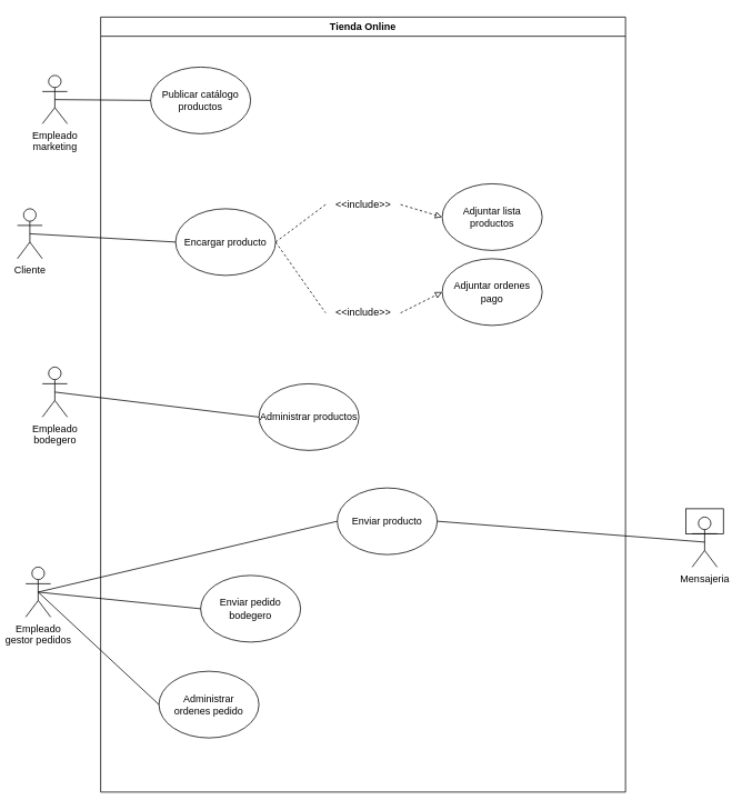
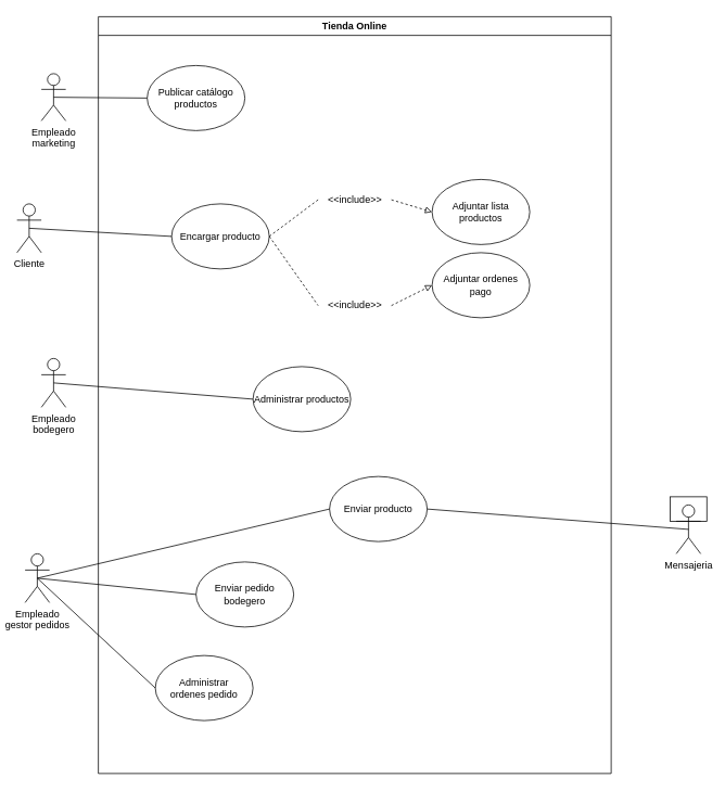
  <mxCell id="0" />
  <mxCell id="1" parent="0" />
  <mxCell id="2" value="Tienda Online" style="swimlane;" vertex="1" parent="1"><mxGeometry x="120" y="20" width="630" height="930" as="geometry" /></mxCell>
  <mxCell id="3" style="rounded=0;orthogonalLoop=1;jettySize=auto;html=1;exitX=1;exitY=0.5;exitDx=0;exitDy=0;entryX=0;entryY=0.5;entryDx=0;entryDy=0;dashed=1;endArrow=block;endFill=0;startArrow=none;" edge="1" parent="2" source="13" target="8"><mxGeometry relative="1" as="geometry" /></mxCell>
  <mxCell id="4" style="edgeStyle=none;rounded=0;orthogonalLoop=1;jettySize=auto;html=1;exitX=1;exitY=0.5;exitDx=0;exitDy=0;entryX=0;entryY=0.5;entryDx=0;entryDy=0;dashed=1;endArrow=block;endFill=0;startArrow=none;" edge="1" parent="2" source="15" target="11"><mxGeometry relative="1" as="geometry" /></mxCell>
  <mxCell id="5" value="Encargar producto" style="ellipse;whiteSpace=wrap;html=1;" vertex="1" parent="2"><mxGeometry x="90" y="230" width="120" height="80" as="geometry" /></mxCell>
- <mxCell id="6" value="Administrar productos" style="ellipse;whiteSpace=wrap;html=1;" vertex="1" parent="2"><mxGeometry x="190" y="440" width="120" height="80" as="geometry" /></mxCell>
+ <mxCell id="6" value="Administrar productos" style="ellipse;whiteSpace=wrap;html=1;" vertex="1" parent="2"><mxGeometry x="190" y="430" width="120" height="80" as="geometry" /></mxCell>
  <mxCell id="7" value="Administrar&lt;br&gt;ordenes pedido" style="ellipse;whiteSpace=wrap;html=1;" vertex="1" parent="2"><mxGeometry x="70" y="785" width="120" height="80" as="geometry" /></mxCell>
  <mxCell id="8" value="Adjuntar lista productos" style="ellipse;whiteSpace=wrap;html=1;" vertex="1" parent="2"><mxGeometry x="410" y="200" width="120" height="80" as="geometry" /></mxCell>
  <mxCell id="9" value="Enviar pedido&lt;br&gt;bodegero" style="ellipse;whiteSpace=wrap;html=1;" vertex="1" parent="2"><mxGeometry x="120" y="670" width="120" height="80" as="geometry" /></mxCell>
  <mxCell id="10" value="Enviar producto" style="ellipse;whiteSpace=wrap;html=1;" vertex="1" parent="2"><mxGeometry x="284" y="565" width="120" height="80" as="geometry" /></mxCell>
  <mxCell id="11" value="Adjuntar ordenes pago" style="ellipse;whiteSpace=wrap;html=1;" vertex="1" parent="2"><mxGeometry x="410" y="290" width="120" height="80" as="geometry" /></mxCell>
  <mxCell id="12" value="Publicar catálogo productos" style="ellipse;whiteSpace=wrap;html=1;" vertex="1" parent="2"><mxGeometry x="60" y="60" width="120" height="80" as="geometry" /></mxCell>
  <mxCell id="13" value="&amp;lt;&amp;lt;include&amp;gt;&amp;gt;" style="text;html=1;resizable=0;autosize=1;align=center;verticalAlign=middle;points=[];fillColor=none;strokeColor=none;rounded=0;" vertex="1" parent="2"><mxGeometry x="270" y="210" width="90" height="30" as="geometry" /></mxCell>
  <mxCell id="14" value="" style="rounded=0;orthogonalLoop=1;jettySize=auto;html=1;exitX=1;exitY=0.5;exitDx=0;exitDy=0;entryX=0;entryY=0.5;entryDx=0;entryDy=0;dashed=1;endArrow=none;endFill=0;" edge="1" parent="2" source="5" target="13"><mxGeometry relative="1" as="geometry"><mxPoint x="330" y="280" as="sourcePoint" /><mxPoint x="430.0" y="230" as="targetPoint" /></mxGeometry></mxCell>
  <mxCell id="15" value="&amp;lt;&amp;lt;include&amp;gt;&amp;gt;" style="text;html=1;resizable=0;autosize=1;align=center;verticalAlign=middle;points=[];fillColor=none;strokeColor=none;rounded=0;" vertex="1" parent="2"><mxGeometry x="270" y="340" width="90" height="30" as="geometry" /></mxCell>
  <mxCell id="16" value="" style="edgeStyle=none;rounded=0;orthogonalLoop=1;jettySize=auto;html=1;exitX=1;exitY=0.5;exitDx=0;exitDy=0;entryX=0;entryY=0.5;entryDx=0;entryDy=0;dashed=1;endArrow=none;endFill=0;" edge="1" parent="2" source="5" target="15"><mxGeometry relative="1" as="geometry"><mxPoint x="330" y="280" as="sourcePoint" /><mxPoint x="500" y="360" as="targetPoint" /></mxGeometry></mxCell>
  <mxCell id="17" style="edgeStyle=none;rounded=0;orthogonalLoop=1;jettySize=auto;html=1;exitX=0.5;exitY=0.5;exitDx=0;exitDy=0;exitPerimeter=0;entryX=0;entryY=0.5;entryDx=0;entryDy=0;endArrow=none;endFill=0;" edge="1" parent="1" source="18" target="5"><mxGeometry relative="1" as="geometry" /></mxCell>
  <mxCell id="18" value="Cliente" style="shape=umlActor;verticalLabelPosition=bottom;verticalAlign=top;html=1;outlineConnect=0;" vertex="1" parent="1"><mxGeometry x="20" y="250" width="30" height="60" as="geometry" /></mxCell>
  <mxCell id="19" style="edgeStyle=none;rounded=0;orthogonalLoop=1;jettySize=auto;html=1;exitX=0.5;exitY=0.5;exitDx=0;exitDy=0;exitPerimeter=0;endArrow=none;endFill=0;entryX=0;entryY=0.5;entryDx=0;entryDy=0;" edge="1" parent="1" source="20" target="6"><mxGeometry relative="1" as="geometry" /></mxCell>
  <mxCell id="20" value="Empleado&lt;br&gt;bodegero" style="shape=umlActor;verticalLabelPosition=bottom;verticalAlign=top;html=1;outlineConnect=0;" vertex="1" parent="1"><mxGeometry x="50" y="440" width="30" height="60" as="geometry" /></mxCell>
  <mxCell id="21" style="edgeStyle=none;rounded=0;orthogonalLoop=1;jettySize=auto;html=1;exitX=0.5;exitY=0.5;exitDx=0;exitDy=0;exitPerimeter=0;entryX=0;entryY=0.5;entryDx=0;entryDy=0;endArrow=none;endFill=0;" edge="1" parent="1" source="24" target="10"><mxGeometry relative="1" as="geometry" /></mxCell>
  <mxCell id="22" style="edgeStyle=none;rounded=0;orthogonalLoop=1;jettySize=auto;html=1;exitX=0.5;exitY=0.5;exitDx=0;exitDy=0;exitPerimeter=0;entryX=0;entryY=0.5;entryDx=0;entryDy=0;endArrow=none;endFill=0;" edge="1" parent="1" source="24" target="9"><mxGeometry relative="1" as="geometry" /></mxCell>
  <mxCell id="23" style="edgeStyle=none;rounded=0;orthogonalLoop=1;jettySize=auto;html=1;exitX=0.5;exitY=0.5;exitDx=0;exitDy=0;exitPerimeter=0;entryX=0;entryY=0.5;entryDx=0;entryDy=0;endArrow=none;endFill=0;" edge="1" parent="1" source="24" target="7"><mxGeometry relative="1" as="geometry" /></mxCell>
  <mxCell id="24" value="Empleado &lt;br&gt;gestor pedidos" style="shape=umlActor;verticalLabelPosition=bottom;verticalAlign=top;html=1;outlineConnect=0;" vertex="1" parent="1"><mxGeometry x="30" y="680" width="30" height="60" as="geometry" /></mxCell>
  <mxCell id="25" style="edgeStyle=none;rounded=0;orthogonalLoop=1;jettySize=auto;html=1;exitX=0.5;exitY=0.5;exitDx=0;exitDy=0;exitPerimeter=0;entryX=0;entryY=0.5;entryDx=0;entryDy=0;endArrow=none;endFill=0;" edge="1" parent="1" source="26" target="12"><mxGeometry relative="1" as="geometry" /></mxCell>
  <mxCell id="26" value="Empleado &lt;br&gt;marketing" style="shape=umlActor;verticalLabelPosition=bottom;verticalAlign=top;html=1;outlineConnect=0;" vertex="1" parent="1"><mxGeometry x="50" y="90" width="30" height="58" as="geometry" /></mxCell>
  <mxCell id="27" value="Mensajeria" style="shape=umlActor;verticalLabelPosition=bottom;verticalAlign=top;html=1;outlineConnect=0;" vertex="1" parent="1"><mxGeometry x="830" y="620" width="30" height="60" as="geometry" /></mxCell>
  <mxCell id="28" style="edgeStyle=none;rounded=0;orthogonalLoop=1;jettySize=auto;html=1;exitX=1;exitY=0.5;exitDx=0;exitDy=0;entryX=0.5;entryY=0.5;entryDx=0;entryDy=0;entryPerimeter=0;endArrow=none;endFill=0;" edge="1" parent="1" source="10" target="27"><mxGeometry relative="1" as="geometry" /></mxCell>
  <mxCell id="29" value="" style="rounded=0;whiteSpace=wrap;html=1;fillColor=none;" vertex="1" parent="1"><mxGeometry x="822.5" y="610" width="45" height="30" as="geometry" /></mxCell>
